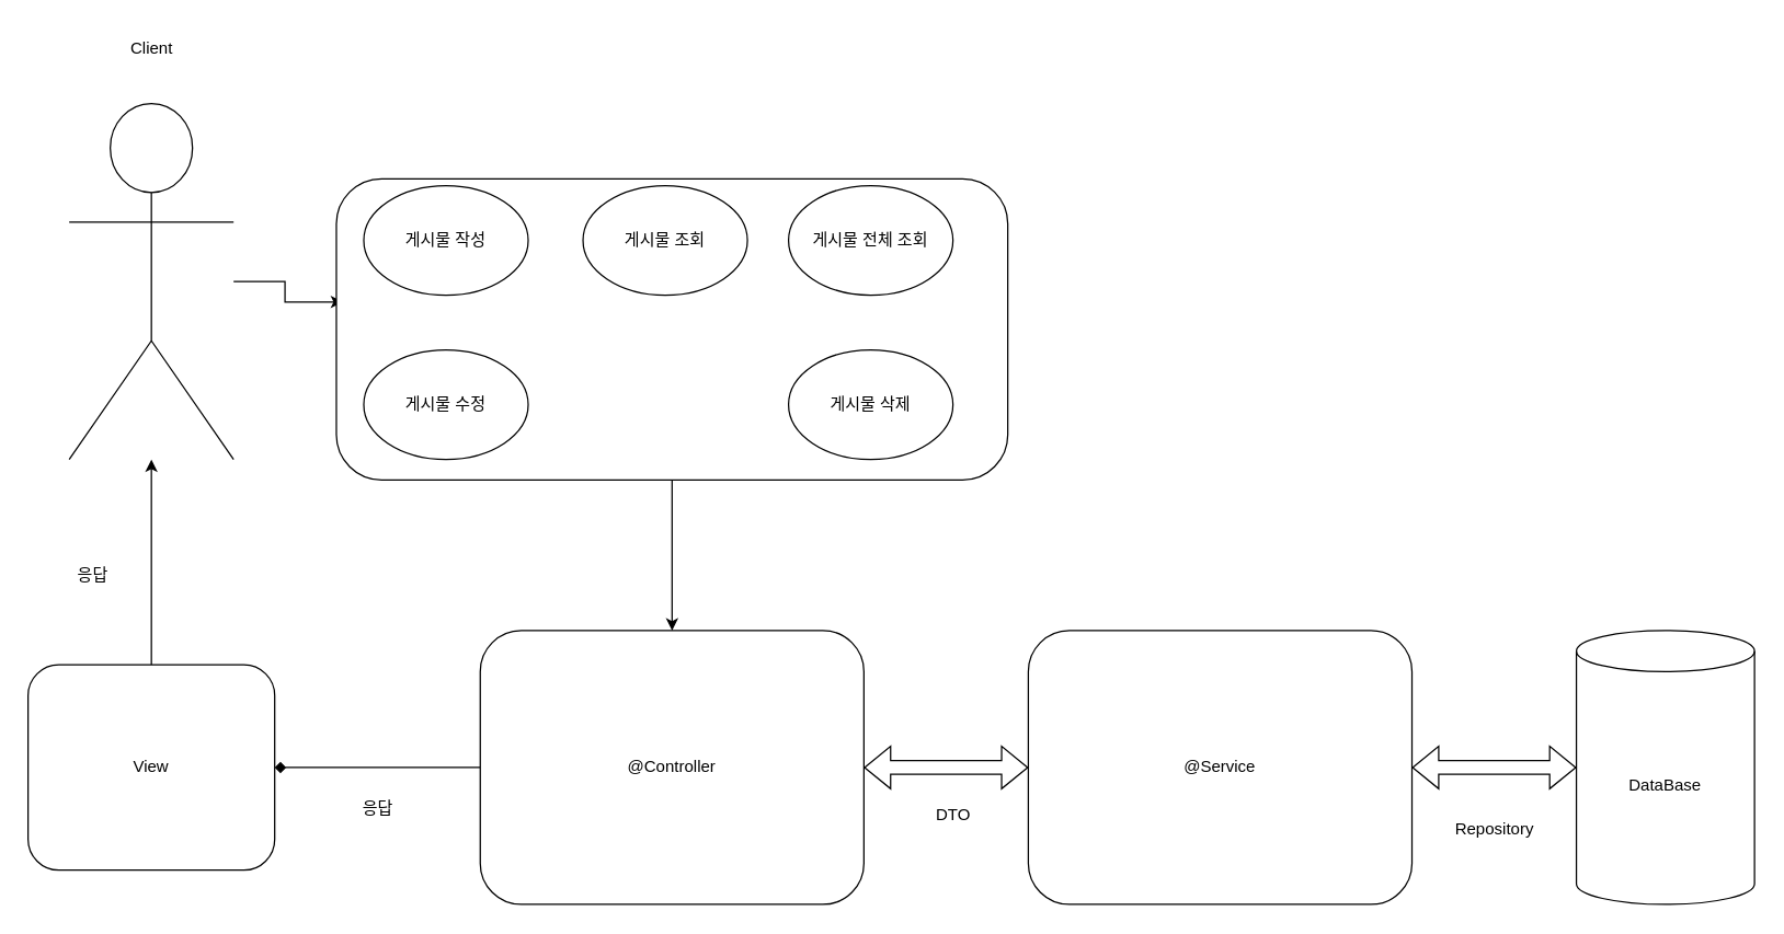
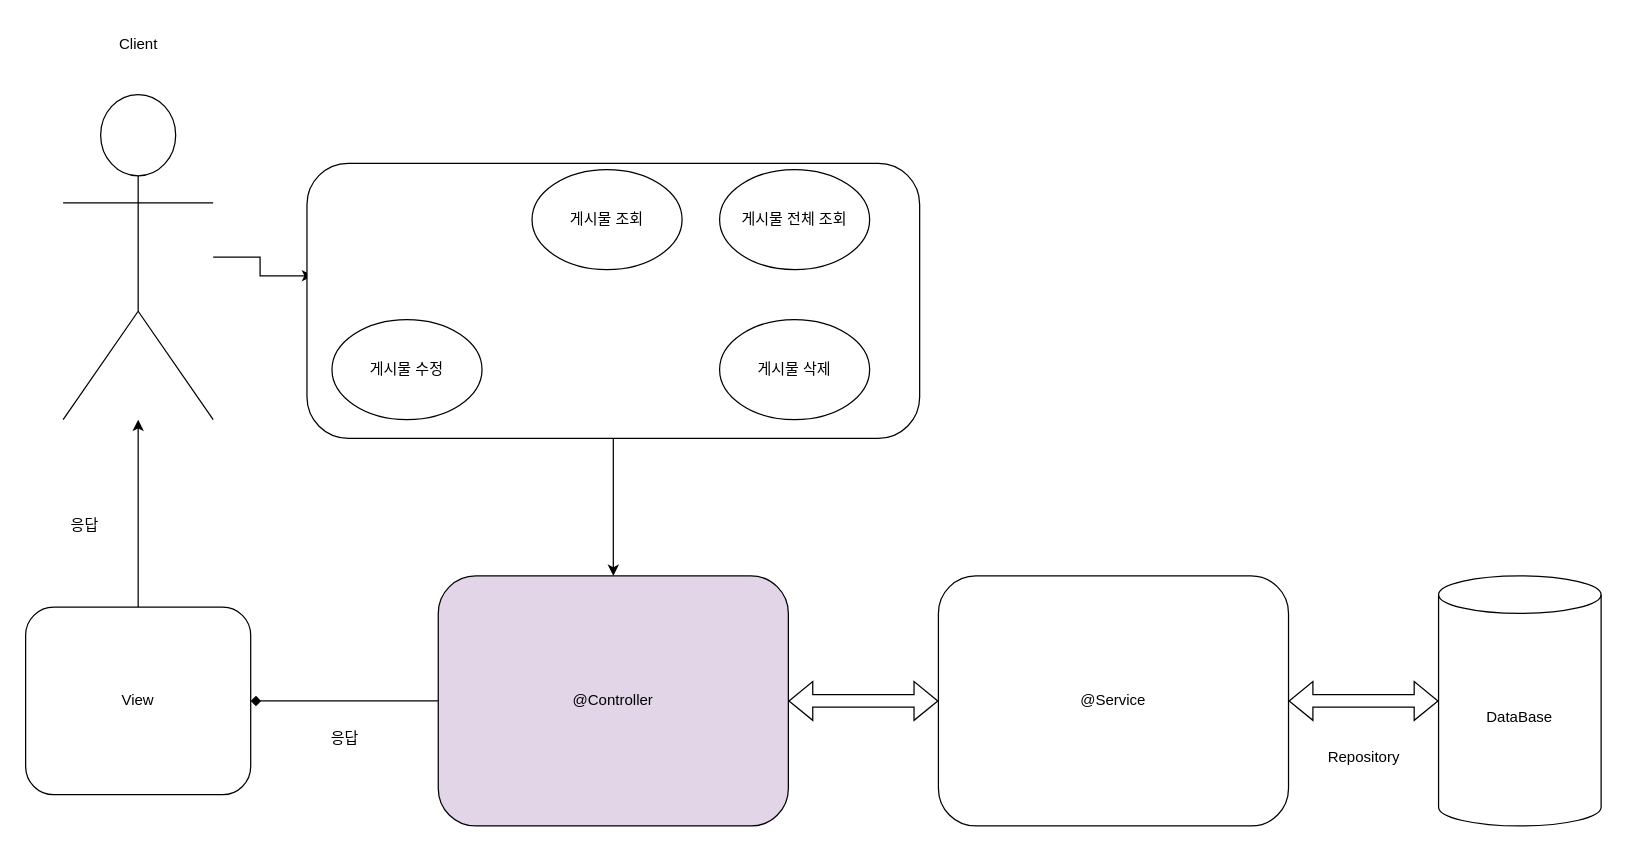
  <mxCell id="0" />
  <mxCell id="1" parent="0" />
  <mxCell id="2" style="edgeStyle=orthogonalEdgeStyle;rounded=0;orthogonalLoop=1;jettySize=auto;html=1;entryX=0.01;entryY=0.409;entryDx=0;entryDy=0;entryPerimeter=0;" edge="1" parent="1" source="3" target="15"><mxGeometry relative="1" as="geometry"><mxPoint x="180" y="220" as="sourcePoint" /></mxGeometry></mxCell>
  <mxCell id="3" value="" style="shape=umlActor;verticalLabelPosition=bottom;verticalAlign=top;html=1;outlineConnect=0;" vertex="1" parent="1"><mxGeometry x="50" y="75" width="120" height="260" as="geometry" /></mxCell>
- <mxCell id="4" value="DTO" style="text;html=1;align=center;verticalAlign=middle;resizable=0;points=[];autosize=1;strokeColor=none;fillColor=none;" vertex="1" parent="1"><mxGeometry x="670" y="580" width="50" height="30" as="geometry" /></mxCell>
  <mxCell id="5" value="@Service" style="rounded=1;whiteSpace=wrap;html=1;" vertex="1" parent="1"><mxGeometry x="750" y="460" width="280" height="200" as="geometry" /></mxCell>
  <mxCell id="6" style="edgeStyle=orthogonalEdgeStyle;rounded=0;orthogonalLoop=1;jettySize=auto;html=1;" edge="1" parent="1" source="7" target="3"><mxGeometry relative="1" as="geometry" /></mxCell>
  <mxCell id="7" value="View" style="rounded=1;whiteSpace=wrap;html=1;" vertex="1" parent="1"><mxGeometry x="20" y="485" width="180" height="150" as="geometry" /></mxCell>
  <mxCell id="8" value="DataBase" style="shape=cylinder3;whiteSpace=wrap;html=1;boundedLbl=1;backgroundOutline=1;size=15;" vertex="1" parent="1"><mxGeometry x="1150" y="460" width="130" height="200" as="geometry" /></mxCell>
  <mxCell id="9" value="" style="shape=flexArrow;endArrow=classic;startArrow=classic;html=1;rounded=0;entryX=1;entryY=0.5;entryDx=0;entryDy=0;exitX=0;exitY=0.5;exitDx=0;exitDy=0;exitPerimeter=0;" edge="1" parent="1" source="8" target="5"><mxGeometry width="100" height="100" relative="1" as="geometry"><mxPoint x="1160" y="770" as="sourcePoint" /><mxPoint x="1260" y="670" as="targetPoint" /></mxGeometry></mxCell>
  <mxCell id="10" value="Repository" style="text;html=1;align=center;verticalAlign=middle;resizable=0;points=[];autosize=1;strokeColor=none;fillColor=none;" vertex="1" parent="1"><mxGeometry x="1050" y="590" width="80" height="30" as="geometry" /></mxCell>
  <mxCell id="11" style="edgeStyle=orthogonalEdgeStyle;rounded=0;orthogonalLoop=1;jettySize=auto;html=1;entryX=1;entryY=0.5;entryDx=0;entryDy=0;endArrow=diamond;" edge="1" parent="1" source="12" target="7"><mxGeometry relative="1" as="geometry" /></mxCell>
- <mxCell id="12" value="@Controller" style="rounded=1;whiteSpace=wrap;html=1;" vertex="1" parent="1"><mxGeometry x="350" y="460" width="280" height="200" as="geometry" /></mxCell>
+ <mxCell id="12" value="@Controller" style="rounded=1;whiteSpace=wrap;html=1;fillColor=#e1d5e7;" vertex="1" parent="1"><mxGeometry x="350" y="460" width="280" height="200" as="geometry" /></mxCell>
  <mxCell id="13" value="" style="shape=flexArrow;endArrow=classic;startArrow=classic;html=1;rounded=0;exitX=1;exitY=0.5;exitDx=0;exitDy=0;entryX=0;entryY=0.5;entryDx=0;entryDy=0;" edge="1" parent="1" source="12" target="5"><mxGeometry width="100" height="100" relative="1" as="geometry"><mxPoint x="600" y="580" as="sourcePoint" /><mxPoint x="700" y="480" as="targetPoint" /></mxGeometry></mxCell>
  <mxCell id="14" style="edgeStyle=orthogonalEdgeStyle;rounded=0;orthogonalLoop=1;jettySize=auto;html=1;entryX=0.5;entryY=0;entryDx=0;entryDy=0;" edge="1" parent="1" source="15" target="12"><mxGeometry relative="1" as="geometry" /></mxCell>
  <mxCell id="15" value="" style="rounded=1;whiteSpace=wrap;html=1;" vertex="1" parent="1"><mxGeometry x="245" y="130" width="490" height="220" as="geometry" /></mxCell>
- <mxCell id="16" value="게시물 작성" style="ellipse;whiteSpace=wrap;html=1;" vertex="1" parent="1"><mxGeometry x="265" y="135" width="120" height="80" as="geometry" /></mxCell>
  <mxCell id="17" value="게시물 조회" style="ellipse;whiteSpace=wrap;html=1;" vertex="1" parent="1"><mxGeometry x="425" y="135" width="120" height="80" as="geometry" /></mxCell>
  <mxCell id="18" value="게시물 전체 조회" style="ellipse;whiteSpace=wrap;html=1;" vertex="1" parent="1"><mxGeometry x="575" y="135" width="120" height="80" as="geometry" /></mxCell>
  <mxCell id="19" value="게시물 수정" style="ellipse;whiteSpace=wrap;html=1;" vertex="1" parent="1"><mxGeometry x="265" y="255" width="120" height="80" as="geometry" /></mxCell>
  <mxCell id="20" value="게시물 삭제" style="ellipse;whiteSpace=wrap;html=1;" vertex="1" parent="1"><mxGeometry x="575" y="255" width="120" height="80" as="geometry" /></mxCell>
  <mxCell id="21" value="응답" style="text;html=1;align=center;verticalAlign=middle;resizable=0;points=[];autosize=1;strokeColor=none;fillColor=none;" vertex="1" parent="1"><mxGeometry x="250" y="575" width="50" height="30" as="geometry" /></mxCell>
  <mxCell id="22" value="응답" style="text;html=1;align=center;verticalAlign=middle;resizable=0;points=[];autosize=1;strokeColor=none;fillColor=none;" vertex="1" parent="1"><mxGeometry x="42" y="405" width="50" height="30" as="geometry" /></mxCell>
  <mxCell id="23" value="Client" style="text;html=1;align=center;verticalAlign=middle;resizable=0;points=[];autosize=1;strokeColor=none;fillColor=none;" vertex="1" parent="1"><mxGeometry x="85" y="20" width="50" height="30" as="geometry" /></mxCell>
